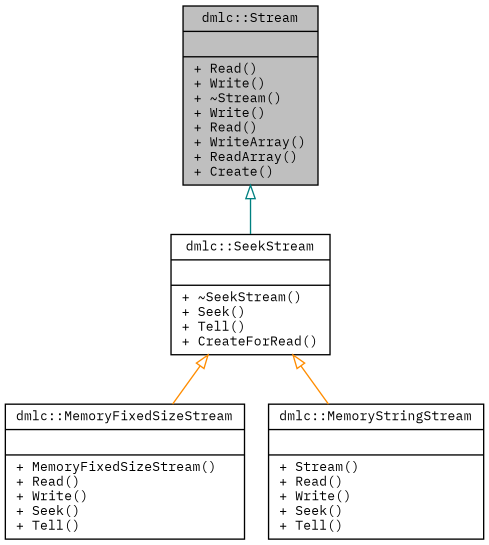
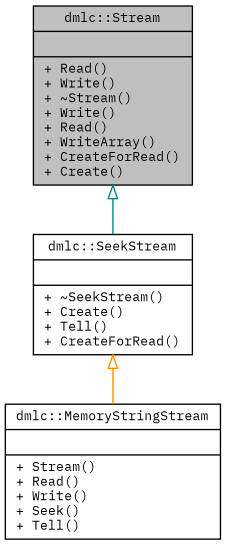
  digraph {
    fontname="IBM Plex Mono"
    node [color=black fillcolor=white fontname="IBM Plex Mono" fontsize=10 shape=record style=filled]
    edge [arrowtail=onormal color=darkorange dir=back fontname="IBM Plex Mono" fontsize=10 labelfontname=Helvetica labelfontsize=10 style=solid]
-   n1 [fillcolor=grey75 fontcolor=black height=0.2 label="{dmlc::Stream\n||+ Read()\l+ Write()\l+ ~Stream()\l+ Write()\l+ Read()\l+ WriteArray()\l+ ReadArray()\l+ Create()\l}" width=0.4]
-   n2 [height=0.2 label="{dmlc::SeekStream\n||+ ~SeekStream()\l+ Seek()\l+ Tell()\l+ CreateForRead()\l}" width=0.4]
-   n3 [height=0.2 label="{dmlc::MemoryFixedSizeStream\n||+ MemoryFixedSizeStream()\l+ Read()\l+ Write()\l+ Seek()\l+ Tell()\l}" width=0.4]
+   n1 [fillcolor=grey75 fontcolor=black height=0.2 label="{dmlc::Stream\n||+ Read()\l+ Write()\l+ ~Stream()\l+ Write()\l+ Read()\l+ WriteArray()\l+ CreateForRead()\l+ Create()\l}" width=0.4]
+   n2 [height=0.2 label="{dmlc::SeekStream\n||+ ~SeekStream()\l+ Create()\l+ Tell()\l+ CreateForRead()\l}" width=0.4]
    n4 [height=0.2 label="{dmlc::MemoryStringStream\n||+ Stream()\l+ Read()\l+ Write()\l+ Seek()\l+ Tell()\l}" width=0.4]
    n1 -> n2 [color=teal]
-   n2 -> n3
    n2 -> n4
  }
